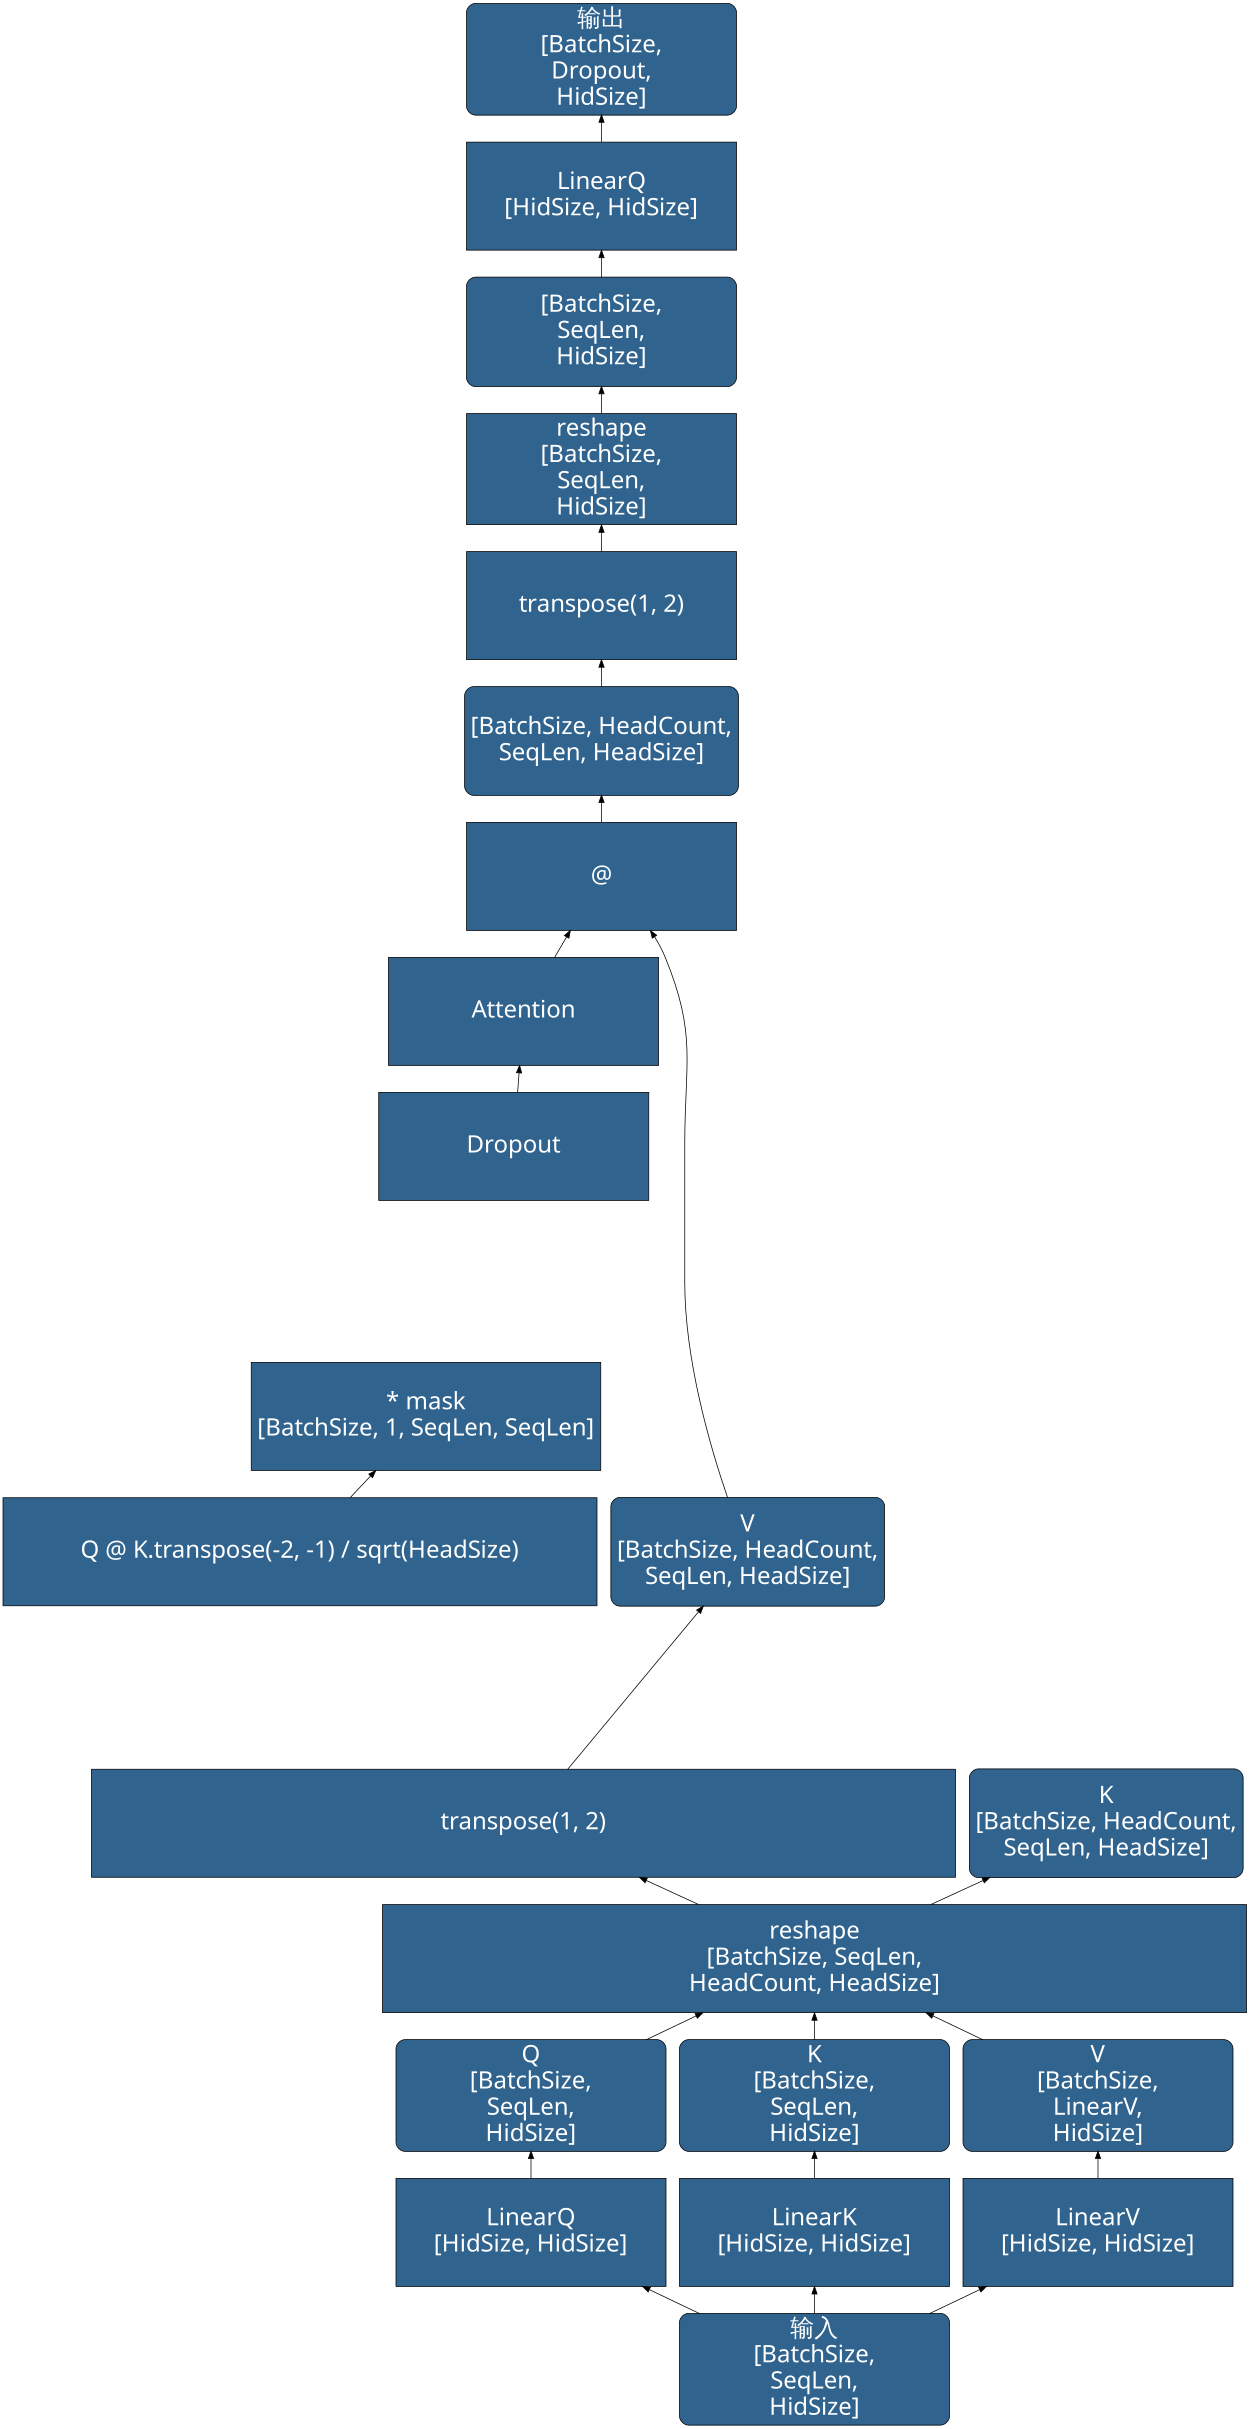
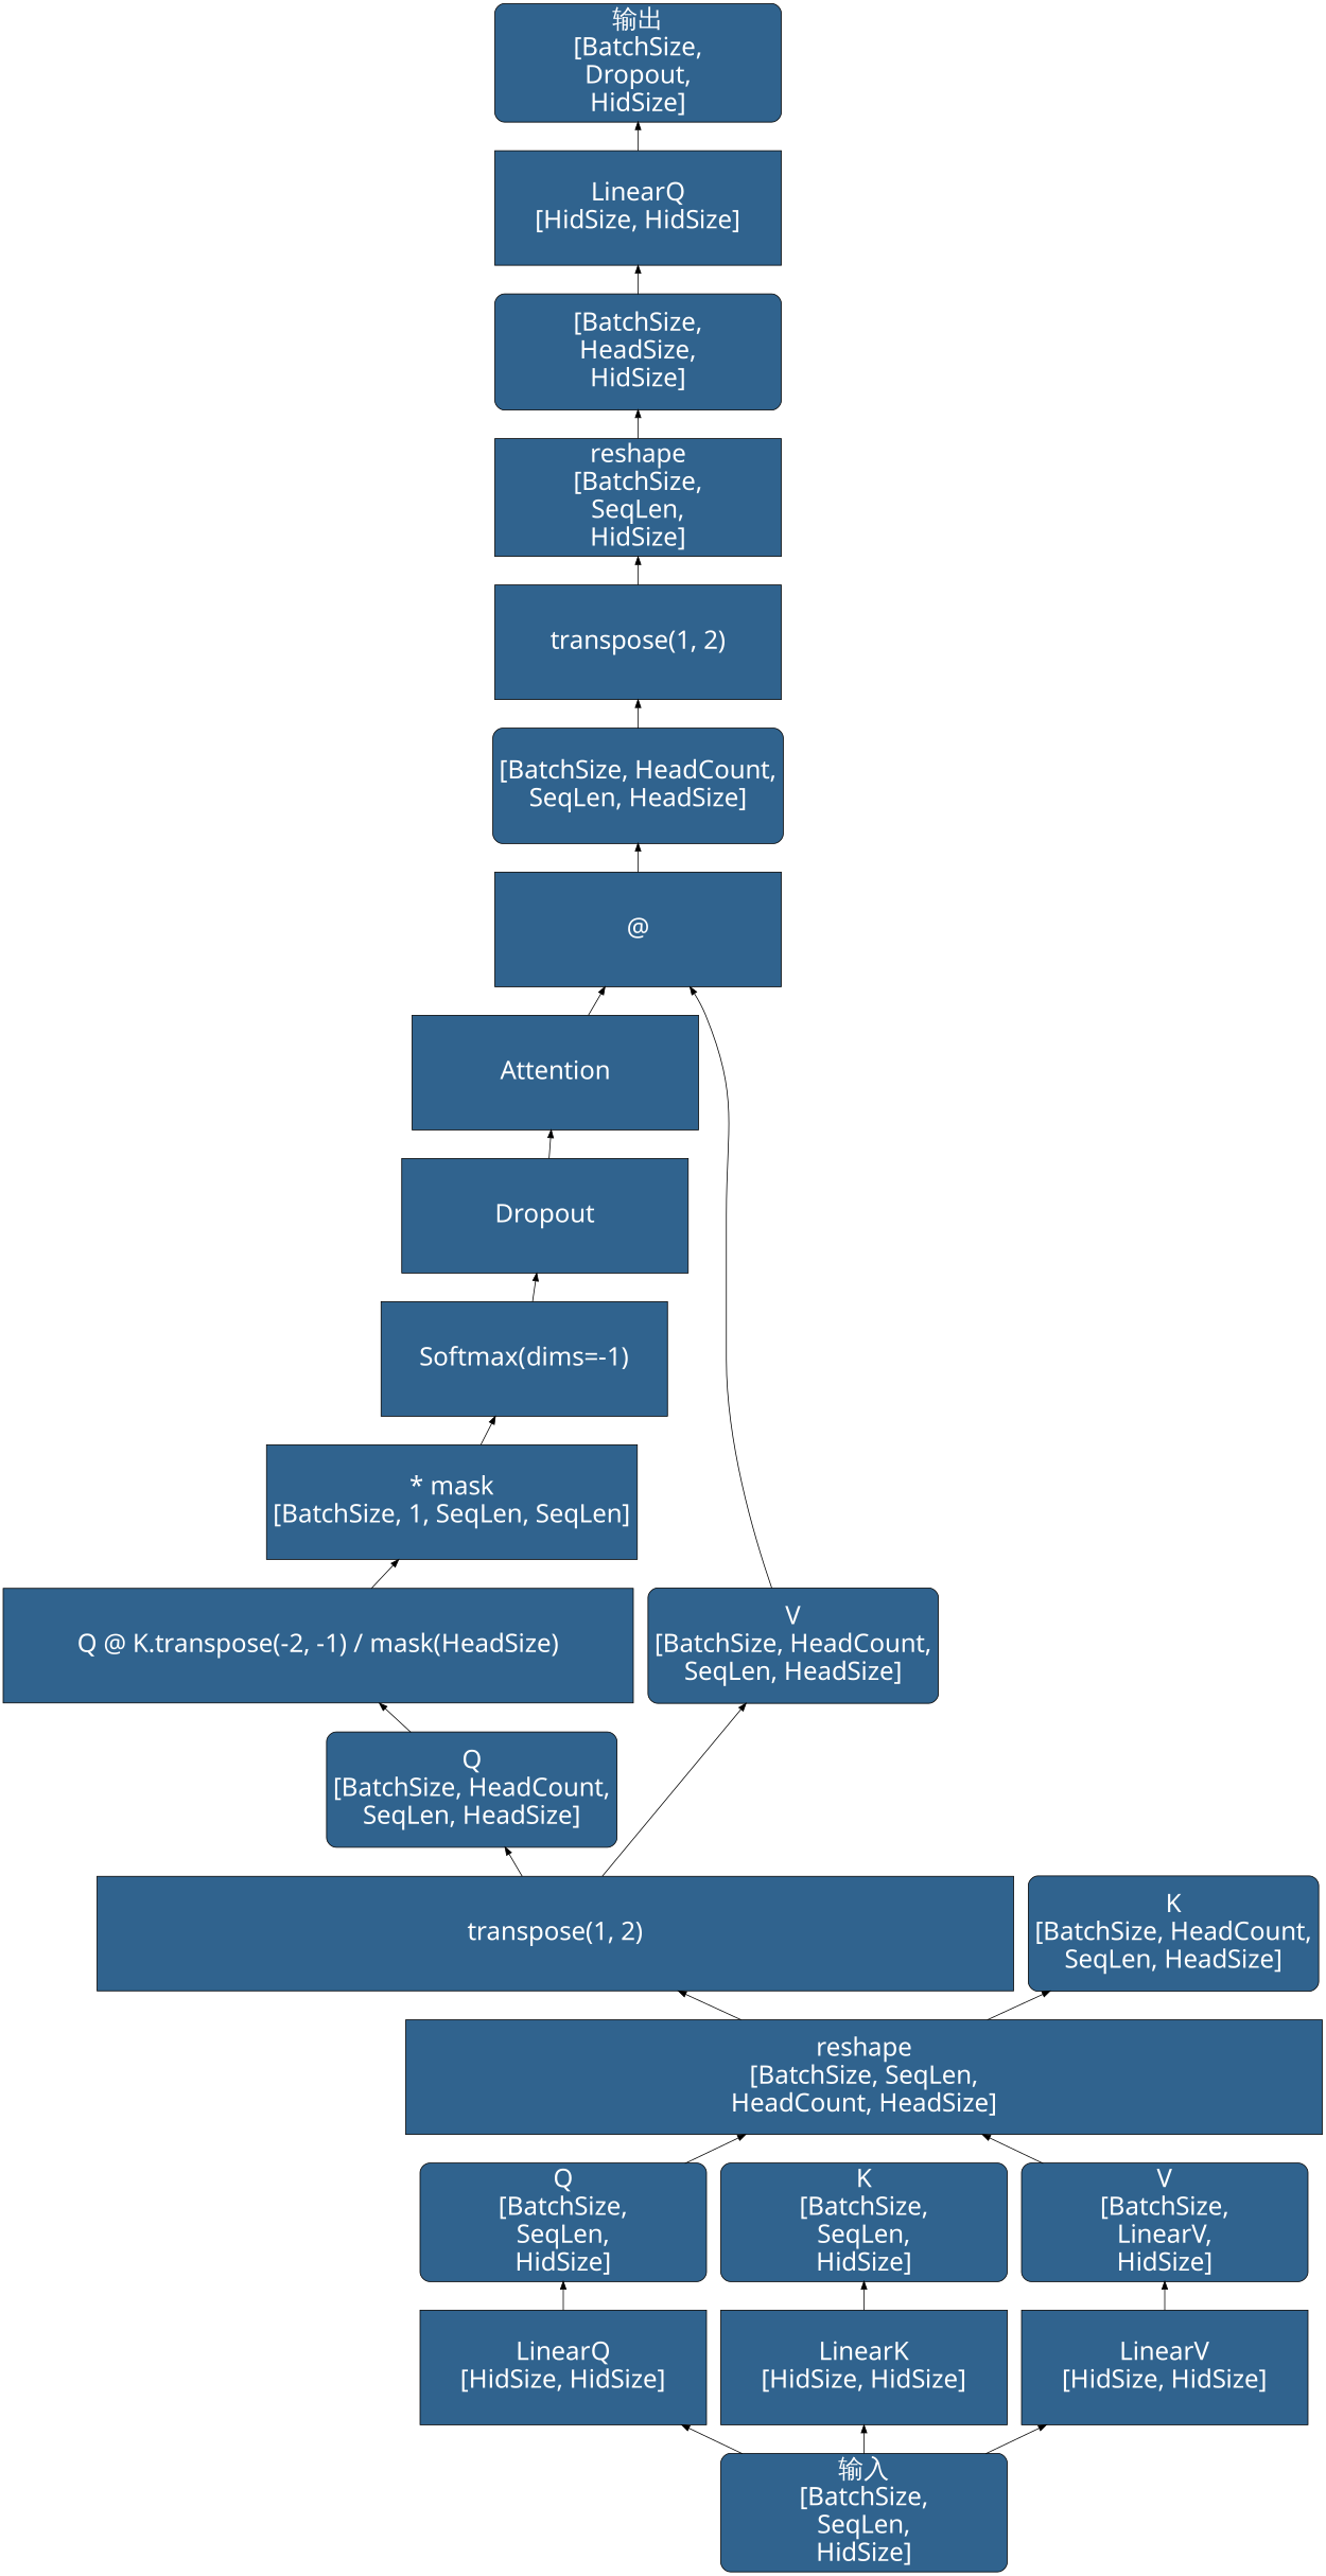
  digraph {
    rankdir=BT
    node [color=Black fillcolor="#30638e" fontcolor=White fontname=SimHei fontsize=32 shape=Rect style=filled]
    n1 [height=2 label="输入\n[BatchSize,\nSeqLen,\nHidSize]" shape=Mrecord width=5]
    n2 [height=2 label="LinearQ\n[HidSize, HidSize]" width=5]
    n3 [height=2 label="LinearK\n[HidSize, HidSize]" width=5]
    n4 [height=2 label="LinearV\n[HidSize, HidSize]" width=5]
    n5 [height=2 label="Q\n[BatchSize,\nSeqLen,\nHidSize]" shape=Mrecord width=5]
    n6 [height=2 label="K\n[BatchSize,\nSeqLen,\nHidSize]" shape=Mrecord width=5]
    n7 [height=2 label="V\n[BatchSize,\nLinearV,\nHidSize]" shape=Mrecord width=5]
    n8 [height=2 label="reshape\n[BatchSize, SeqLen,\nHeadCount, HeadSize]" width=16]
    n9 [height=2 label="transpose(1, 2)" width=16]
    n10 [height=2 label="K\n[BatchSize, HeadCount,\nSeqLen, HeadSize]" shape=Mrecord width=5]
+   n11 [height=2 label="Q\n[BatchSize, HeadCount,\nSeqLen, HeadSize]" shape=Mrecord width=5]
    n12 [height=2 label="V\n[BatchSize, HeadCount,\nSeqLen, HeadSize]" shape=Mrecord width=5]
-   n13 [height=2 label="Q @ K.transpose(-2, -1) / sqrt(HeadSize)" width=11]
+   n13 [height=2 label="Q @ K.transpose(-2, -1) / mask(HeadSize)" width=11]
    n14 [height=2 label="@" width=5]
    n15 [height=2 label="* mask\n[BatchSize, 1, SeqLen, SeqLen]" width=5]
    n16 [height=2 label="[BatchSize, HeadCount,\nSeqLen, HeadSize]" shape=Mrecord width=5]
+   n17 [height=2 label="Softmax(dims=-1)" width=5]
    Dropout [height=2 width=5]
    Attention [height=2 width=5]
    n20 [height=2 label="transpose(1, 2)" width=5]
    n21 [height=2 label="reshape\n[BatchSize,\nSeqLen,\nHidSize]" width=5]
-   n22 [height=2 label="[BatchSize,\nSeqLen,\nHidSize]" shape=Mrecord width=5]
+   n22 [height=2 label="[BatchSize,\nHeadSize,\nHidSize]" shape=Mrecord width=5]
    n23 [height=2 label="LinearQ\n[HidSize, HidSize]" width=5]
    n24 [height=2 label="输出\n[BatchSize,\nDropout,\nHidSize]" shape=Mrecord width=5]
    n1 -> n2
    n1 -> n3
    n1 -> n4
    n2 -> n5
    n3 -> n6
    n4 -> n7
    n5 -> n8
-   n6 -> n8
    n7 -> n8
    n8 -> n9
    n8 -> n10
+   n9 -> n11
    n9 -> n12
+   n11 -> n13
    n12 -> n14
    n13 -> n15
    n14 -> n16
+   n15 -> n17
    n16 -> n20
+   n17 -> Dropout
    Dropout -> Attention
    Attention -> n14
    n20 -> n21
    n21 -> n22
    n22 -> n23
    n23 -> n24
  }
